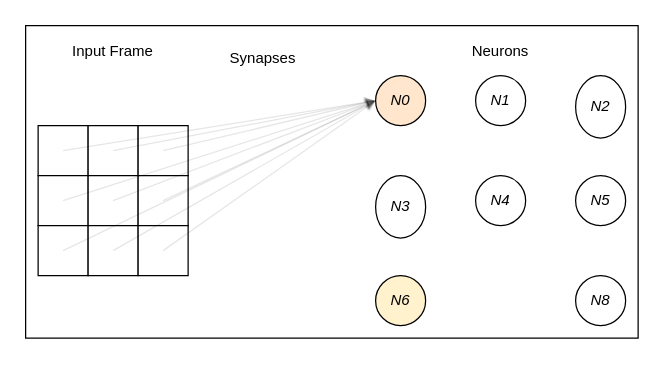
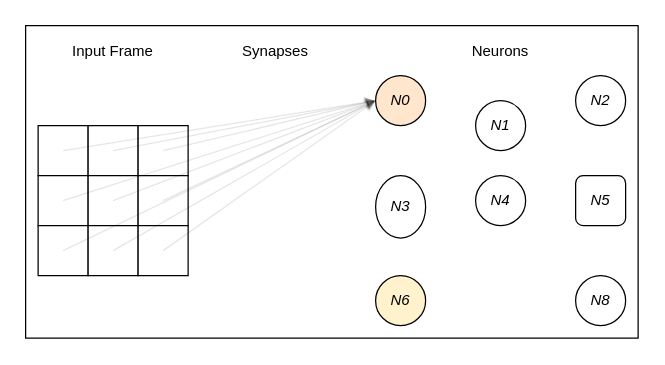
  <mxCell id="0" />
  <mxCell id="1" parent="0" />
  <mxCell id="2" value="" style="rounded=0;whiteSpace=wrap;html=1;" vertex="1" parent="1"><mxGeometry x="20" y="20" width="490" height="250" as="geometry" /></mxCell>
- <mxCell id="3" value="&lt;i&gt;N2&lt;/i&gt;" style="ellipse;whiteSpace=wrap;html=1;aspect=fixed;" vertex="1" parent="1"><mxGeometry x="460" y="60" width="40" height="50" as="geometry" /></mxCell>
- <mxCell id="4" value="&lt;i&gt;N1&lt;/i&gt;" style="ellipse;whiteSpace=wrap;html=1;aspect=fixed;" vertex="1" parent="1"><mxGeometry x="380" y="60" width="40" height="40" as="geometry" /></mxCell>
+ <mxCell id="3" value="&lt;i&gt;N2&lt;/i&gt;" style="ellipse;whiteSpace=wrap;html=1;aspect=fixed;" vertex="1" parent="1"><mxGeometry x="460" y="60" width="40" height="40" as="geometry" /></mxCell>
+ <mxCell id="4" value="&lt;i&gt;N1&lt;/i&gt;" style="ellipse;whiteSpace=wrap;html=1;aspect=fixed;" vertex="1" parent="1"><mxGeometry x="380" y="80" width="40" height="40" as="geometry" /></mxCell>
  <mxCell id="5" value="" style="rounded=0;whiteSpace=wrap;html=1;" vertex="1" parent="1"><mxGeometry x="30" y="100" width="40" height="40" as="geometry" /></mxCell>
  <mxCell id="6" value="" style="rounded=0;whiteSpace=wrap;html=1;" vertex="1" parent="1"><mxGeometry x="70" y="100" width="40" height="40" as="geometry" /></mxCell>
  <mxCell id="7" value="" style="rounded=0;whiteSpace=wrap;html=1;" vertex="1" parent="1"><mxGeometry x="110" y="100" width="40" height="40" as="geometry" /></mxCell>
  <mxCell id="8" value="" style="rounded=0;whiteSpace=wrap;html=1;" vertex="1" parent="1"><mxGeometry x="30" y="140" width="40" height="40" as="geometry" /></mxCell>
  <mxCell id="9" value="" style="rounded=0;whiteSpace=wrap;html=1;" vertex="1" parent="1"><mxGeometry x="70" y="140" width="40" height="40" as="geometry" /></mxCell>
  <mxCell id="10" value="" style="rounded=0;whiteSpace=wrap;html=1;" vertex="1" parent="1"><mxGeometry x="110" y="140" width="40" height="40" as="geometry" /></mxCell>
  <mxCell id="11" value="" style="rounded=0;whiteSpace=wrap;html=1;" vertex="1" parent="1"><mxGeometry x="30" y="180" width="40" height="40" as="geometry" /></mxCell>
  <mxCell id="12" value="" style="rounded=0;whiteSpace=wrap;html=1;" vertex="1" parent="1"><mxGeometry x="70" y="180" width="40" height="40" as="geometry" /></mxCell>
  <mxCell id="13" value="" style="rounded=0;whiteSpace=wrap;html=1;" vertex="1" parent="1"><mxGeometry x="110" y="180" width="40" height="40" as="geometry" /></mxCell>
  <mxCell id="14" value="" style="endArrow=classic;html=1;rounded=0;entryX=0;entryY=0.5;entryDx=0;entryDy=0;opacity=10;" edge="1" parent="1" target="26"><mxGeometry width="50" height="50" relative="1" as="geometry"><mxPoint x="50" y="120" as="sourcePoint" /><mxPoint x="340" y="140" as="targetPoint" /></mxGeometry></mxCell>
  <mxCell id="15" value="" style="endArrow=classic;html=1;rounded=0;opacity=10;entryX=0;entryY=0.5;entryDx=0;entryDy=0;" edge="1" parent="1" target="26"><mxGeometry width="50" height="50" relative="1" as="geometry"><mxPoint x="90" y="120" as="sourcePoint" /><mxPoint x="250" y="80" as="targetPoint" /></mxGeometry></mxCell>
  <mxCell id="16" value="" style="endArrow=classic;html=1;rounded=0;opacity=10;entryX=0;entryY=0.5;entryDx=0;entryDy=0;" edge="1" parent="1" target="26"><mxGeometry width="50" height="50" relative="1" as="geometry"><mxPoint x="130" y="120" as="sourcePoint" /><mxPoint x="250" y="80" as="targetPoint" /></mxGeometry></mxCell>
  <mxCell id="17" value="" style="endArrow=classic;html=1;rounded=0;entryX=0;entryY=0.5;entryDx=0;entryDy=0;opacity=10;" edge="1" parent="1" target="26"><mxGeometry width="50" height="50" relative="1" as="geometry"><mxPoint x="50" y="160" as="sourcePoint" /><mxPoint x="260" y="90" as="targetPoint" /></mxGeometry></mxCell>
  <mxCell id="18" value="" style="endArrow=classic;html=1;rounded=0;opacity=10;entryX=0;entryY=0.5;entryDx=0;entryDy=0;" edge="1" parent="1" target="26"><mxGeometry width="50" height="50" relative="1" as="geometry"><mxPoint x="90" y="160" as="sourcePoint" /><mxPoint x="250" y="80" as="targetPoint" /></mxGeometry></mxCell>
  <mxCell id="19" value="" style="endArrow=classic;html=1;rounded=0;opacity=10;entryX=0;entryY=0.5;entryDx=0;entryDy=0;" edge="1" parent="1" target="26"><mxGeometry width="50" height="50" relative="1" as="geometry"><mxPoint x="130" y="160" as="sourcePoint" /><mxPoint x="250" y="80" as="targetPoint" /></mxGeometry></mxCell>
  <mxCell id="20" value="" style="endArrow=classic;html=1;rounded=0;opacity=10;entryX=0;entryY=0.5;entryDx=0;entryDy=0;" edge="1" parent="1" target="26"><mxGeometry width="50" height="50" relative="1" as="geometry"><mxPoint x="50" y="200" as="sourcePoint" /><mxPoint x="250" y="80" as="targetPoint" /></mxGeometry></mxCell>
  <mxCell id="21" value="" style="endArrow=classic;html=1;rounded=0;entryX=0;entryY=0.5;entryDx=0;entryDy=0;opacity=10;" edge="1" parent="1" target="26"><mxGeometry width="50" height="50" relative="1" as="geometry"><mxPoint x="90" y="200" as="sourcePoint" /><mxPoint x="300" y="130" as="targetPoint" /></mxGeometry></mxCell>
  <mxCell id="22" value="" style="endArrow=classic;html=1;rounded=0;entryX=0;entryY=0.5;entryDx=0;entryDy=0;opacity=10;" edge="1" parent="1" target="26"><mxGeometry width="50" height="50" relative="1" as="geometry"><mxPoint x="130" y="200" as="sourcePoint" /><mxPoint x="310" y="140" as="targetPoint" /></mxGeometry></mxCell>
  <mxCell id="23" value="Input Frame" style="text;html=1;align=center;verticalAlign=bottom;whiteSpace=wrap;rounded=0;" vertex="1" parent="1"><mxGeometry x="50" y="20" width="80" height="30" as="geometry" /></mxCell>
- <mxCell id="24" value="Synapses" style="text;html=1;align=center;verticalAlign=bottom;whiteSpace=wrap;rounded=0;" vertex="1" parent="1"><mxGeometry x="150" y="25" width="120" height="30" as="geometry" /></mxCell>
+ <mxCell id="24" value="Synapses" style="text;html=1;align=center;verticalAlign=bottom;whiteSpace=wrap;rounded=0;" vertex="1" parent="1"><mxGeometry x="160" y="20" width="120" height="30" as="geometry" /></mxCell>
  <mxCell id="25" value="Neurons" style="text;html=1;align=center;verticalAlign=bottom;whiteSpace=wrap;rounded=0;" vertex="1" parent="1"><mxGeometry x="360" y="20" width="80" height="30" as="geometry" /></mxCell>
  <mxCell id="26" value="&lt;i&gt;N0&lt;/i&gt;" style="ellipse;whiteSpace=wrap;html=1;aspect=fixed;fillColor=#ffe6cc;" vertex="1" parent="1"><mxGeometry x="300" y="60" width="40" height="40" as="geometry" /></mxCell>
  <mxCell id="27" value="&lt;i&gt;N3&lt;/i&gt;" style="ellipse;whiteSpace=wrap;html=1;aspect=fixed;" vertex="1" parent="1"><mxGeometry x="300" y="140" width="40" height="50" as="geometry" /></mxCell>
  <mxCell id="28" value="&lt;i&gt;N4&lt;/i&gt;" style="ellipse;whiteSpace=wrap;html=1;aspect=fixed;" vertex="1" parent="1"><mxGeometry x="380" y="140" width="40" height="40" as="geometry" /></mxCell>
- <mxCell id="29" value="&lt;i style=&quot;&quot;&gt;N5&lt;/i&gt;" style="ellipse;whiteSpace=wrap;html=1;aspect=fixed;" vertex="1" parent="1"><mxGeometry x="460" y="140" width="40" height="40" as="geometry" /></mxCell>
+ <mxCell id="29" value="&lt;i style=&quot;&quot;&gt;N5&lt;/i&gt;" style="whiteSpace=wrap;html=1;aspect=fixed;rounded=1;" vertex="1" parent="1"><mxGeometry x="460" y="140" width="40" height="40" as="geometry" /></mxCell>
  <mxCell id="30" value="&lt;i&gt;N6&lt;/i&gt;" style="ellipse;whiteSpace=wrap;html=1;aspect=fixed;fillColor=#fff2cc;" vertex="1" parent="1"><mxGeometry x="300" y="220" width="40" height="40" as="geometry" /></mxCell>
  <mxCell id="31" value="&lt;i&gt;N8&lt;/i&gt;" style="ellipse;whiteSpace=wrap;html=1;aspect=fixed;" vertex="1" parent="1"><mxGeometry x="460" y="220" width="40" height="40" as="geometry" /></mxCell>
